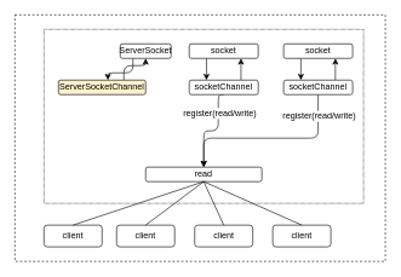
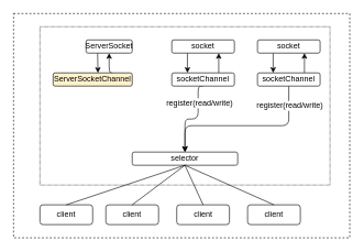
  <mxCell id="0" />
  <mxCell id="1" parent="0" />
  <mxCell id="2" value="" style="rounded=0;whiteSpace=wrap;html=1;fontFamily=Helvetica;dashed=1;" vertex="1" parent="1"><mxGeometry x="20" y="20" width="510" height="340" as="geometry" /></mxCell>
  <mxCell id="3" value="" style="rounded=0;whiteSpace=wrap;html=1;dashed=1;dashPattern=1 1;" vertex="1" parent="1"><mxGeometry x="60" y="40" width="440" height="240" as="geometry" /></mxCell>
  <mxCell id="4" style="edgeStyle=orthogonalEdgeStyle;rounded=1;comic=0;orthogonalLoop=1;jettySize=auto;html=1;exitX=0.5;exitY=0;exitDx=0;exitDy=0;entryX=0.5;entryY=0;entryDx=0;entryDy=0;shadow=0;fontFamily=Helvetica;strokeColor=none;" edge="1" parent="1" source="5" target="22"><mxGeometry relative="1" as="geometry" /></mxCell>
- <mxCell id="5" value="read" style="rounded=1;whiteSpace=wrap;html=1;direction=west;" vertex="1" parent="1"><mxGeometry x="200" y="230" width="160" height="20" as="geometry" /></mxCell>
+ <mxCell id="5" value="selector" style="rounded=1;whiteSpace=wrap;html=1;direction=west;" vertex="1" parent="1"><mxGeometry x="200" y="230" width="160" height="20" as="geometry" /></mxCell>
  <mxCell id="6" style="edgeStyle=orthogonalEdgeStyle;rounded=1;orthogonalLoop=1;jettySize=auto;html=1;exitX=0.75;exitY=0;exitDx=0;exitDy=0;entryX=0.5;entryY=1;entryDx=0;entryDy=0;" edge="1" parent="1" source="7" target="9"><mxGeometry relative="1" as="geometry" /></mxCell>
  <mxCell id="7" value="ServerSocketChannel" style="rounded=1;whiteSpace=wrap;html=1;fillColor=#fff2cc;" vertex="1" parent="1"><mxGeometry x="80" y="110" width="120" height="20" as="geometry" /></mxCell>
  <mxCell id="8" style="edgeStyle=orthogonalEdgeStyle;rounded=1;orthogonalLoop=1;jettySize=auto;html=1;exitX=0.25;exitY=1;exitDx=0;exitDy=0;entryX=0.567;entryY=0;entryDx=0;entryDy=0;entryPerimeter=0;" edge="1" parent="1" source="9" target="7"><mxGeometry relative="1" as="geometry" /></mxCell>
- <mxCell id="9" value="ServerSocket" style="rounded=1;whiteSpace=wrap;html=1;" vertex="1" parent="1"><mxGeometry x="165" y="60" width="70" height="20" as="geometry" /></mxCell>
+ <mxCell id="9" value="ServerSocket" style="rounded=1;whiteSpace=wrap;html=1;" vertex="1" parent="1"><mxGeometry x="130" y="60" width="70" height="20" as="geometry" /></mxCell>
  <mxCell id="10" style="edgeStyle=orthogonalEdgeStyle;rounded=1;orthogonalLoop=1;jettySize=auto;html=1;exitX=0.25;exitY=1;exitDx=0;exitDy=0;entryX=0.25;entryY=0;entryDx=0;entryDy=0;" edge="1" parent="1" source="11" target="15"><mxGeometry relative="1" as="geometry" /></mxCell>
  <mxCell id="11" value="socket" style="rounded=1;whiteSpace=wrap;html=1;" vertex="1" parent="1"><mxGeometry x="260" y="60" width="95" height="20" as="geometry" /></mxCell>
  <mxCell id="12" style="edgeStyle=orthogonalEdgeStyle;rounded=1;orthogonalLoop=1;jettySize=auto;html=1;exitX=0.75;exitY=0;exitDx=0;exitDy=0;entryX=0.75;entryY=1;entryDx=0;entryDy=0;" edge="1" parent="1" source="15" target="11"><mxGeometry relative="1" as="geometry" /></mxCell>
  <mxCell id="13" style="edgeStyle=orthogonalEdgeStyle;rounded=1;comic=0;orthogonalLoop=1;jettySize=auto;html=1;exitX=0.5;exitY=1;exitDx=0;exitDy=0;shadow=0;fontFamily=Helvetica;" edge="1" parent="1" source="15"><mxGeometry relative="1" as="geometry"><mxPoint x="280" y="230" as="targetPoint" /><Array as="points"><mxPoint x="300" y="130" /><mxPoint x="300" y="180" /><mxPoint x="280" y="180" /></Array></mxGeometry></mxCell>
  <mxCell id="14" value="register(read/write)" style="text;html=1;resizable=0;points=[];align=center;verticalAlign=middle;labelBackgroundColor=#ffffff;fontFamily=Helvetica;" vertex="1" connectable="0" parent="13"><mxGeometry x="-0.484" y="1" relative="1" as="geometry"><mxPoint as="offset" /></mxGeometry></mxCell>
  <mxCell id="15" value="socketChannel" style="rounded=1;whiteSpace=wrap;html=1;" vertex="1" parent="1"><mxGeometry x="260" y="110" width="95" height="20" as="geometry" /></mxCell>
  <mxCell id="16" style="edgeStyle=orthogonalEdgeStyle;rounded=1;orthogonalLoop=1;jettySize=auto;html=1;exitX=0.25;exitY=1;exitDx=0;exitDy=0;entryX=0.25;entryY=0;entryDx=0;entryDy=0;" edge="1" parent="1" source="17" target="21"><mxGeometry relative="1" as="geometry" /></mxCell>
  <mxCell id="17" value="socket" style="rounded=1;whiteSpace=wrap;html=1;" vertex="1" parent="1"><mxGeometry x="390" y="60" width="95" height="20" as="geometry" /></mxCell>
  <mxCell id="18" style="edgeStyle=orthogonalEdgeStyle;rounded=1;orthogonalLoop=1;jettySize=auto;html=1;exitX=0.75;exitY=0;exitDx=0;exitDy=0;entryX=0.75;entryY=1;entryDx=0;entryDy=0;" edge="1" parent="1" source="21" target="17"><mxGeometry relative="1" as="geometry" /></mxCell>
  <mxCell id="19" style="edgeStyle=orthogonalEdgeStyle;rounded=1;comic=0;orthogonalLoop=1;jettySize=auto;html=1;exitX=0.5;exitY=1;exitDx=0;exitDy=0;shadow=0;fontFamily=Helvetica;" edge="1" parent="1" source="21"><mxGeometry relative="1" as="geometry"><mxPoint x="280" y="230" as="targetPoint" /><Array as="points"><mxPoint x="438" y="190" /><mxPoint x="280" y="190" /></Array></mxGeometry></mxCell>
  <mxCell id="20" value="register(read/write)" style="text;html=1;resizable=0;points=[];align=center;verticalAlign=middle;labelBackgroundColor=#ffffff;fontFamily=Helvetica;" vertex="1" connectable="0" parent="19"><mxGeometry x="-0.775" y="1" relative="1" as="geometry"><mxPoint as="offset" /></mxGeometry></mxCell>
  <mxCell id="21" value="socketChannel" style="rounded=1;whiteSpace=wrap;html=1;" vertex="1" parent="1"><mxGeometry x="390" y="110" width="95" height="20" as="geometry" /></mxCell>
  <mxCell id="22" value="client" style="rounded=1;whiteSpace=wrap;html=1;fontFamily=Helvetica;" vertex="1" parent="1"><mxGeometry x="60" y="310" width="80" height="30" as="geometry" /></mxCell>
  <mxCell id="23" value="client" style="rounded=1;whiteSpace=wrap;html=1;fontFamily=Helvetica;" vertex="1" parent="1"><mxGeometry x="160" y="310" width="80" height="30" as="geometry" /></mxCell>
  <mxCell id="24" value="client" style="rounded=1;whiteSpace=wrap;html=1;fontFamily=Helvetica;" vertex="1" parent="1"><mxGeometry x="267.5" y="310" width="80" height="30" as="geometry" /></mxCell>
  <mxCell id="25" value="client" style="rounded=1;whiteSpace=wrap;html=1;fontFamily=Helvetica;" vertex="1" parent="1"><mxGeometry x="375" y="310" width="80" height="30" as="geometry" /></mxCell>
  <mxCell id="26" value="" style="endArrow=none;html=1;shadow=0;fontFamily=Helvetica;exitX=0.5;exitY=0;exitDx=0;exitDy=0;" edge="1" parent="1" source="22"><mxGeometry width="50" height="50" relative="1" as="geometry"><mxPoint x="135" y="310" as="sourcePoint" /><mxPoint x="280" y="250" as="targetPoint" /></mxGeometry></mxCell>
  <mxCell id="27" value="" style="endArrow=none;html=1;shadow=0;fontFamily=Helvetica;entryX=0.5;entryY=0;entryDx=0;entryDy=0;exitX=0.5;exitY=0;exitDx=0;exitDy=0;" edge="1" parent="1" source="23" target="5"><mxGeometry width="50" height="50" relative="1" as="geometry"><mxPoint x="235" y="305" as="sourcePoint" /><mxPoint x="285" y="255" as="targetPoint" /></mxGeometry></mxCell>
  <mxCell id="28" value="" style="endArrow=none;html=1;shadow=0;fontFamily=Helvetica;entryX=0.5;entryY=0;entryDx=0;entryDy=0;exitX=0.5;exitY=0;exitDx=0;exitDy=0;" edge="1" parent="1" source="24" target="5"><mxGeometry width="50" height="50" relative="1" as="geometry"><mxPoint x="210" y="320" as="sourcePoint" /><mxPoint x="290" y="260" as="targetPoint" /></mxGeometry></mxCell>
  <mxCell id="29" value="" style="endArrow=none;html=1;shadow=0;fontFamily=Helvetica;entryX=0.5;entryY=0;entryDx=0;entryDy=0;exitX=0.5;exitY=0;exitDx=0;exitDy=0;" edge="1" parent="1" source="25" target="5"><mxGeometry width="50" height="50" relative="1" as="geometry"><mxPoint x="318" y="320" as="sourcePoint" /><mxPoint x="290" y="260" as="targetPoint" /></mxGeometry></mxCell>
